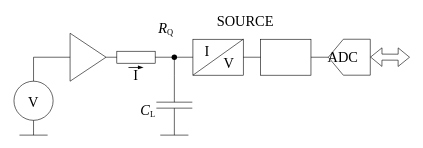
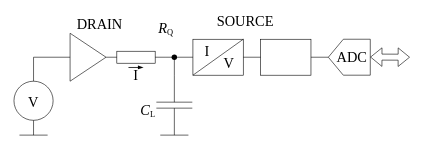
  <mxCell id="0" />
  <mxCell id="1" parent="0" />
  <mxCell id="2" value="" style="group;shadow=0;" parent="1" vertex="1" connectable="0"><mxGeometry x="20" y="135" width="70" height="70" as="geometry" /></mxCell>
  <mxCell id="3" value="" style="ellipse;whiteSpace=wrap;html=1;aspect=fixed;shadow=0;" parent="2" vertex="1"><mxGeometry x="2.33" width="65.333" height="65.333" as="geometry" /></mxCell>
  <mxCell id="4" value="&lt;font data-font-src=&quot;https://fonts.googleapis.com/css?family=IBM+Plex+Sans&quot; face=&quot;IBM Plex Sans&quot; style=&quot;font-size: 24px;&quot;&gt;V&lt;/font&gt;" style="text;html=1;strokeColor=none;fillColor=none;align=center;verticalAlign=middle;whiteSpace=wrap;rounded=0;shadow=0;" parent="2" vertex="1"><mxGeometry x="26.774" y="21.88" width="16.455" height="26.25" as="geometry" /></mxCell>
  <mxCell id="5" value="" style="endArrow=none;html=1;rounded=0;exitX=0.5;exitY=1;exitDx=0;exitDy=0;shadow=0;" parent="1" source="3" edge="1"><mxGeometry width="50" height="50" relative="1" as="geometry"><mxPoint x="326" y="191" as="sourcePoint" /><mxPoint x="55" y="225" as="targetPoint" /></mxGeometry></mxCell>
  <mxCell id="6" value="" style="triangle;whiteSpace=wrap;html=1;shadow=0;" parent="1" vertex="1"><mxGeometry x="116" y="55" width="60" height="80" as="geometry" /></mxCell>
  <mxCell id="7" value="" style="endArrow=none;html=1;rounded=0;exitX=0.5;exitY=0;exitDx=0;exitDy=0;entryX=0;entryY=0.5;entryDx=0;entryDy=0;shadow=0;" parent="1" source="3" target="6" edge="1"><mxGeometry width="50" height="50" relative="1" as="geometry"><mxPoint x="34" y="110" as="sourcePoint" /><mxPoint x="84" y="60" as="targetPoint" /><Array as="points"><mxPoint x="55" y="95" /></Array></mxGeometry></mxCell>
  <mxCell id="8" value="" style="pointerEvents=1;verticalLabelPosition=bottom;shadow=0;dashed=0;align=center;html=1;verticalAlign=top;shape=mxgraph.electrical.resistors.resistor_1;" parent="1" vertex="1"><mxGeometry x="176" y="85" width="100" height="20" as="geometry" /></mxCell>
  <mxCell id="9" value="" style="pointerEvents=1;verticalLabelPosition=bottom;shadow=0;dashed=0;align=center;html=1;verticalAlign=top;shape=mxgraph.electrical.capacitors.capacitor_1;rotation=90;" parent="1" vertex="1"><mxGeometry x="240" y="145" width="100" height="60" as="geometry" /></mxCell>
  <mxCell id="10" value="" style="endArrow=none;html=1;rounded=0;exitX=1;exitY=0.5;exitDx=0;exitDy=0;exitPerimeter=0;entryX=0;entryY=0.5;entryDx=0;entryDy=0;entryPerimeter=0;shadow=0;" parent="1" source="8" target="9" edge="1"><mxGeometry width="50" height="50" relative="1" as="geometry"><mxPoint x="353" y="185" as="sourcePoint" /><mxPoint x="403" y="135" as="targetPoint" /><Array as="points"><mxPoint x="290" y="95" /></Array></mxGeometry></mxCell>
  <mxCell id="11" value="" style="endArrow=none;html=1;rounded=0;shadow=0;" parent="1" edge="1"><mxGeometry width="50" height="50" relative="1" as="geometry"><mxPoint x="266.5" y="225" as="sourcePoint" /><mxPoint x="313.5" y="225" as="targetPoint" /></mxGeometry></mxCell>
  <mxCell id="12" value="" style="rounded=0;whiteSpace=wrap;html=1;shadow=0;" parent="1" vertex="1"><mxGeometry x="321" y="65" width="84" height="60" as="geometry" /></mxCell>
  <mxCell id="13" value="" style="endArrow=none;html=1;rounded=0;exitX=0;exitY=0.5;exitDx=0;exitDy=0;shadow=0;" parent="1" source="31" edge="1"><mxGeometry width="50" height="50" relative="1" as="geometry"><mxPoint x="380" y="159" as="sourcePoint" /><mxPoint x="290" y="95" as="targetPoint" /></mxGeometry></mxCell>
  <mxCell id="14" value="" style="endArrow=none;html=1;rounded=0;exitX=0;exitY=1;exitDx=0;exitDy=0;entryX=1;entryY=0;entryDx=0;entryDy=0;shadow=0;" parent="1" source="12" target="12" edge="1"><mxGeometry width="50" height="50" relative="1" as="geometry"><mxPoint x="390" y="181" as="sourcePoint" /><mxPoint x="437" y="181" as="targetPoint" /></mxGeometry></mxCell>
  <mxCell id="15" value="&lt;font face=&quot;IBM Plex Sans&quot; style=&quot;font-size: 24px;&quot;&gt;V&lt;/font&gt;" style="text;html=1;strokeColor=none;fillColor=none;align=center;verticalAlign=middle;whiteSpace=wrap;rounded=0;shadow=0;" parent="1" vertex="1"><mxGeometry x="376" y="90" width="10" height="30" as="geometry" /></mxCell>
  <mxCell id="16" value="&lt;font face=&quot;IBM Plex Sans&quot; style=&quot;font-size: 24px;&quot;&gt;I&lt;/font&gt;" style="text;html=1;strokeColor=none;fillColor=none;align=center;verticalAlign=middle;whiteSpace=wrap;rounded=0;shadow=0;" parent="1" vertex="1"><mxGeometry x="340" y="70" width="10" height="30" as="geometry" /></mxCell>
  <mxCell id="17" value="" style="rounded=0;whiteSpace=wrap;html=1;shadow=0;" parent="1" vertex="1"><mxGeometry x="434" y="65" width="84" height="60" as="geometry" /></mxCell>
  <mxCell id="18" value="" style="endArrow=none;html=1;rounded=0;exitX=1;exitY=0.5;exitDx=0;exitDy=0;entryX=0;entryY=0.5;entryDx=0;entryDy=0;shadow=0;" parent="1" source="12" target="17" edge="1"><mxGeometry width="50" height="50" relative="1" as="geometry"><mxPoint x="439" y="171" as="sourcePoint" /><mxPoint x="489" y="121" as="targetPoint" /></mxGeometry></mxCell>
  <mxCell id="19" value="" style="verticalLabelPosition=bottom;shadow=0;dashed=0;align=center;html=1;verticalAlign=top;shape=mxgraph.electrical.abstract.dac;flipH=1;" parent="1" vertex="1"><mxGeometry x="547" y="65" width="70" height="60" as="geometry" /></mxCell>
  <mxCell id="20" value="" style="endArrow=none;html=1;rounded=0;exitX=1;exitY=0.5;exitDx=0;exitDy=0;entryX=1;entryY=0.5;entryDx=0;entryDy=0;entryPerimeter=0;shadow=0;" parent="1" source="17" target="19" edge="1"><mxGeometry width="50" height="50" relative="1" as="geometry"><mxPoint x="518" y="94.93" as="sourcePoint" /><mxPoint x="547" y="94.93" as="targetPoint" /></mxGeometry></mxCell>
- <mxCell id="21" value="&lt;font face=&quot;IBM Plex Sans&quot; style=&quot;font-size: 24px;&quot;&gt;ADC&lt;/font&gt;" style="text;html=1;strokeColor=none;fillColor=none;align=center;verticalAlign=middle;whiteSpace=wrap;rounded=0;shadow=0;" parent="1" vertex="1"><mxGeometry x="552.5" y="80" width="37" height="30" as="geometry" /></mxCell>
+ <mxCell id="21" value="&lt;font face=&quot;IBM Plex Sans&quot; style=&quot;font-size: 24px;&quot;&gt;ADC&lt;/font&gt;" style="text;html=1;strokeColor=none;fillColor=none;align=center;verticalAlign=middle;whiteSpace=wrap;rounded=0;shadow=0;" parent="1" vertex="1"><mxGeometry x="567.5" y="80" width="37" height="30" as="geometry" /></mxCell>
  <mxCell id="22" value="" style="shape=flexArrow;endArrow=classic;startArrow=classic;html=1;rounded=0;shadow=0;" parent="1" edge="1"><mxGeometry width="100" height="100" relative="1" as="geometry"><mxPoint x="617" y="94.75" as="sourcePoint" /><mxPoint x="683" y="95" as="targetPoint" /></mxGeometry></mxCell>
+ <mxCell id="23" value="&lt;font face=&quot;IBM Plex Sans&quot; style=&quot;font-size: 24px;&quot;&gt;DRAIN&lt;/font&gt;" style="text;html=1;strokeColor=none;fillColor=none;align=center;verticalAlign=middle;whiteSpace=wrap;rounded=0;shadow=0;" parent="1" vertex="1"><mxGeometry x="129" y="25" width="72.5" height="30" as="geometry" /></mxCell>
  <mxCell id="24" value="&lt;font face=&quot;IBM Plex Sans&quot; style=&quot;font-size: 24px;&quot;&gt;SOURCE&lt;/font&gt;" style="text;html=1;strokeColor=none;fillColor=none;align=center;verticalAlign=middle;whiteSpace=wrap;rounded=0;shadow=0;" parent="1" vertex="1"><mxGeometry x="371.75" y="20" width="72.5" height="30" as="geometry" /></mxCell>
  <mxCell id="25" value="" style="endArrow=none;html=1;rounded=0;shadow=0;" parent="1" edge="1"><mxGeometry width="50" height="50" relative="1" as="geometry"><mxPoint x="31.5" y="225" as="sourcePoint" /><mxPoint x="78.5" y="225" as="targetPoint" /></mxGeometry></mxCell>
  <mxCell id="26" value="&lt;font face=&quot;IBM Plex Sans&quot; style=&quot;&quot;&gt;&lt;span style=&quot;font-style: italic; font-size: 24px;&quot;&gt;R&lt;/span&gt;&lt;sub style=&quot;&quot;&gt;&lt;font style=&quot;font-size: 14px;&quot;&gt;Q&lt;/font&gt;&lt;/sub&gt;&lt;/font&gt;" style="text;html=1;strokeColor=none;fillColor=none;align=center;verticalAlign=middle;whiteSpace=wrap;rounded=0;shadow=0;" parent="1" vertex="1"><mxGeometry x="264" y="33" width="24" height="30" as="geometry" /></mxCell>
  <mxCell id="27" value="&lt;font face=&quot;IBM Plex Sans&quot; style=&quot;&quot;&gt;&lt;span style=&quot;font-style: italic; font-size: 24px;&quot;&gt;C&lt;/span&gt;&lt;sub style=&quot;&quot;&gt;&lt;font style=&quot;font-size: 14px;&quot;&gt;L&lt;/font&gt;&lt;/sub&gt;&lt;/font&gt;" style="text;html=1;strokeColor=none;fillColor=none;align=center;verticalAlign=middle;whiteSpace=wrap;rounded=0;shadow=0;" parent="1" vertex="1"><mxGeometry x="234" y="170" width="24" height="30" as="geometry" /></mxCell>
  <mxCell id="28" value="&lt;font face=&quot;IBM Plex Sans&quot; style=&quot;font-size: 24px;&quot;&gt;I&lt;/font&gt;" style="text;html=1;strokeColor=none;fillColor=none;align=center;verticalAlign=middle;whiteSpace=wrap;rounded=0;shadow=0;" parent="1" vertex="1"><mxGeometry x="221" y="115" width="10" height="20" as="geometry" /></mxCell>
  <mxCell id="29" value="" style="shape=flexArrow;endArrow=classic;html=1;rounded=0;fillColor=#000000;endWidth=5.144;endSize=3.083;width=1.084;strokeWidth=0;" parent="1" edge="1"><mxGeometry width="50" height="50" relative="1" as="geometry"><mxPoint x="213.5" y="112" as="sourcePoint" /><mxPoint x="238.5" y="112" as="targetPoint" /></mxGeometry></mxCell>
  <mxCell id="30" value="" style="endArrow=none;html=1;rounded=0;exitX=0;exitY=0.5;exitDx=0;exitDy=0;shadow=0;" edge="1" parent="1" source="12" target="31"><mxGeometry width="50" height="50" relative="1" as="geometry"><mxPoint x="321" y="95" as="sourcePoint" /><mxPoint x="290" y="95" as="targetPoint" /></mxGeometry></mxCell>
  <mxCell id="31" value="" style="shape=ellipse;fillColor=#000000;strokeColor=none;html=1;sketch=0;" vertex="1" parent="1"><mxGeometry x="285.5" y="90.5" width="9" height="9" as="geometry" /></mxCell>
